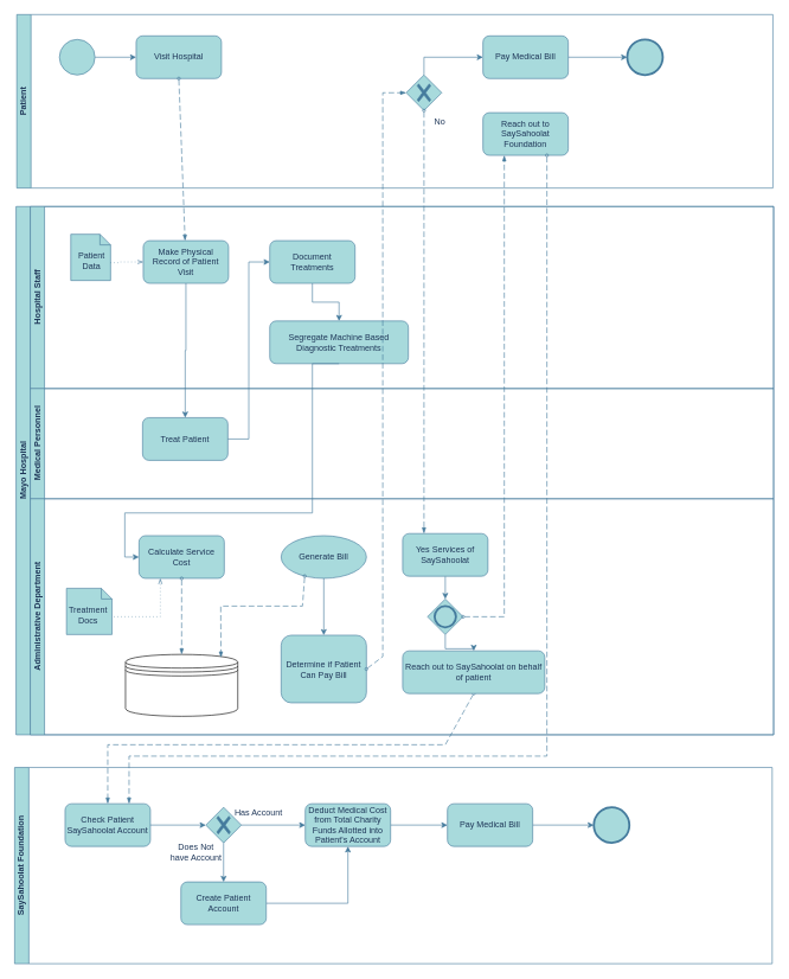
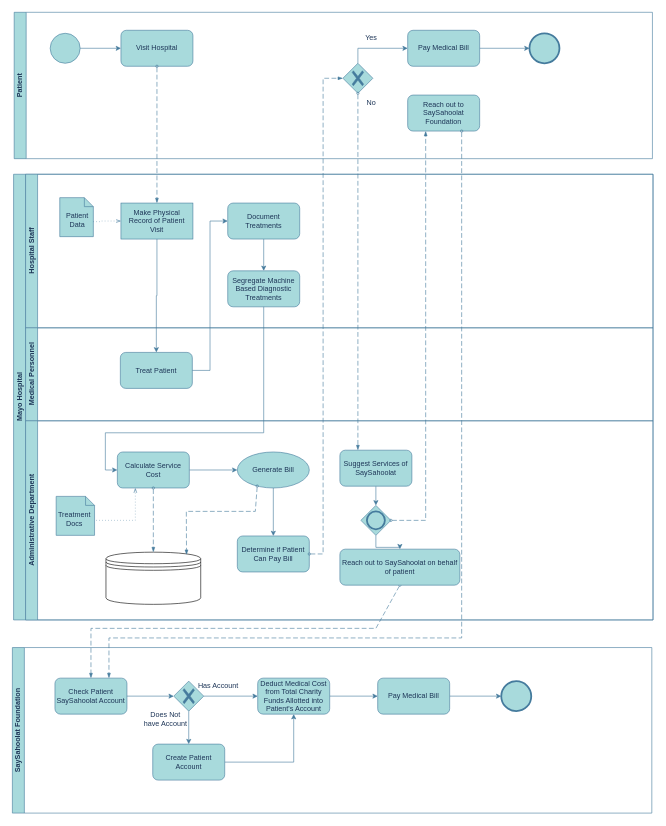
  <mxCell id="0" />
  <mxCell id="1" parent="0" />
  <mxCell id="2" value="" style="dashed=1;dashPattern=8 4;endArrow=blockThin;endFill=1;startArrow=oval;startFill=0;endSize=6;startSize=4;html=1;rounded=0;exitX=0.5;exitY=1;exitDx=0;exitDy=0;entryX=0.5;entryY=0;entryDx=0;entryDy=0;labelBackgroundColor=none;strokeColor=#457B9D;fontColor=default;" parent="1" source="30" target="49" edge="1"><mxGeometry width="160" relative="1" as="geometry"><mxPoint x="497" y="1273" as="sourcePoint" /><mxPoint x="657" y="1273" as="targetPoint" /><Array as="points"><mxPoint x="626" y="1047" /><mxPoint x="151" y="1047" /></Array></mxGeometry></mxCell>
  <mxCell id="3" value="Mayo Hospital" style="swimlane;html=1;childLayout=stackLayout;resizeParent=1;resizeParentMax=0;horizontal=0;startSize=20;horizontalStack=0;whiteSpace=wrap;labelBackgroundColor=none;fillColor=#A8DADC;strokeColor=#457B9D;fontColor=#1D3557;" parent="1" vertex="1"><mxGeometry x="22" y="290" width="1066" height="743" as="geometry" /></mxCell>
  <mxCell id="4" value="Hospital Staff" style="swimlane;html=1;startSize=20;horizontal=0;labelBackgroundColor=none;fillColor=#A8DADC;strokeColor=#457B9D;fontColor=#1D3557;" parent="3" vertex="1"><mxGeometry x="20" width="1046" height="256" as="geometry" /></mxCell>
- <mxCell id="5" value="Make Physical Record of Patient Visit " style="rounded=1;whiteSpace=wrap;html=1;labelBackgroundColor=none;fillColor=#A8DADC;strokeColor=#457B9D;fontColor=#1D3557;" parent="4" vertex="1"><mxGeometry x="159" y="48" width="120" height="60" as="geometry" /></mxCell>
+ <mxCell id="5" value="Make Physical Record of Patient Visit " style="whiteSpace=wrap;html=1;labelBackgroundColor=none;fillColor=#A8DADC;strokeColor=#457B9D;fontColor=#1D3557;rounded=0;" parent="4" vertex="1"><mxGeometry x="159" y="48" width="120" height="60" as="geometry" /></mxCell>
  <mxCell id="6" value="" style="shape=mxgraph.bpmn.data;labelPosition=center;verticalLabelPosition=bottom;align=center;verticalAlign=top;size=15;html=1;labelBackgroundColor=none;fillColor=#A8DADC;strokeColor=#457B9D;fontColor=#1D3557;" parent="4" vertex="1"><mxGeometry x="57" y="39" width="56" height="65" as="geometry" /></mxCell>
  <mxCell id="7" value="&lt;div&gt;Patient&lt;/div&gt;&lt;div&gt;Data&lt;/div&gt;" style="text;html=1;align=center;verticalAlign=middle;resizable=0;points=[];autosize=1;strokeColor=none;fillColor=none;labelBackgroundColor=none;fontColor=#1D3557;" parent="4" vertex="1"><mxGeometry x="58" y="56" width="55" height="41" as="geometry" /></mxCell>
  <mxCell id="8" value="" style="edgeStyle=elbowEdgeStyle;fontSize=12;html=1;endFill=0;startFill=0;endSize=6;startSize=6;dashed=1;dashPattern=1 4;endArrow=openThin;startArrow=none;rounded=0;entryX=0;entryY=0.5;entryDx=0;entryDy=0;exitX=0;exitY=0;exitDx=56;exitDy=40;exitPerimeter=0;labelBackgroundColor=none;strokeColor=#457B9D;fontColor=default;" parent="4" source="6" target="5" edge="1"><mxGeometry width="160" relative="1" as="geometry"><mxPoint x="107" y="69" as="sourcePoint" /><mxPoint x="592" y="-31" as="targetPoint" /><Array as="points"><mxPoint x="127" y="58" /></Array></mxGeometry></mxCell>
  <mxCell id="9" value="" style="edgeStyle=orthogonalEdgeStyle;rounded=0;orthogonalLoop=1;jettySize=auto;html=1;labelBackgroundColor=none;strokeColor=#457B9D;fontColor=default;" parent="4" source="10" target="11" edge="1"><mxGeometry relative="1" as="geometry" /></mxCell>
  <mxCell id="10" value="Document Treatments" style="rounded=1;whiteSpace=wrap;html=1;labelBackgroundColor=none;fillColor=#A8DADC;strokeColor=#457B9D;fontColor=#1D3557;" parent="4" vertex="1"><mxGeometry x="337" y="48" width="120" height="60" as="geometry" /></mxCell>
- <mxCell id="11" value="Segregate Machine Based Diagnostic Treatments" style="whiteSpace=wrap;html=1;rounded=1;labelBackgroundColor=none;fillColor=#A8DADC;strokeColor=#457B9D;fontColor=#1D3557;" parent="4" vertex="1"><mxGeometry x="337" y="161" width="195" height="60" as="geometry" /></mxCell>
+ <mxCell id="11" value="Segregate Machine Based Diagnostic Treatments" style="whiteSpace=wrap;html=1;rounded=1;labelBackgroundColor=none;fillColor=#A8DADC;strokeColor=#457B9D;fontColor=#1D3557;" parent="4" vertex="1"><mxGeometry x="337" y="161" width="120" height="60" as="geometry" /></mxCell>
  <mxCell id="12" value="Medical Personnel" style="swimlane;startSize=20;horizontal=0;html=1;whiteSpace=wrap;labelBackgroundColor=none;fillColor=#A8DADC;strokeColor=#457B9D;fontColor=#1D3557;" parent="3" vertex="1"><mxGeometry x="20" y="256" width="1046" height="155" as="geometry" /></mxCell>
  <mxCell id="13" value="Treat Patient" style="rounded=1;whiteSpace=wrap;html=1;labelBackgroundColor=none;fillColor=#A8DADC;strokeColor=#457B9D;fontColor=#1D3557;" parent="12" vertex="1"><mxGeometry x="158" y="41" width="120" height="60" as="geometry" /></mxCell>
  <mxCell id="14" style="edgeStyle=orthogonalEdgeStyle;rounded=0;orthogonalLoop=1;jettySize=auto;html=1;exitX=0.5;exitY=1;exitDx=0;exitDy=0;labelBackgroundColor=none;strokeColor=#457B9D;fontColor=default;" parent="3" source="5" target="13" edge="1"><mxGeometry relative="1" as="geometry" /></mxCell>
  <mxCell id="15" style="edgeStyle=orthogonalEdgeStyle;rounded=0;orthogonalLoop=1;jettySize=auto;html=1;entryX=0;entryY=0.5;entryDx=0;entryDy=0;labelBackgroundColor=none;strokeColor=#457B9D;fontColor=default;" parent="3" source="13" target="10" edge="1"><mxGeometry relative="1" as="geometry" /></mxCell>
  <mxCell id="16" style="edgeStyle=orthogonalEdgeStyle;rounded=0;orthogonalLoop=1;jettySize=auto;html=1;exitX=0.5;exitY=1;exitDx=0;exitDy=0;entryX=0;entryY=0.5;entryDx=0;entryDy=0;labelBackgroundColor=none;strokeColor=#457B9D;fontColor=default;" parent="3" source="11" target="19" edge="1"><mxGeometry relative="1" as="geometry"><Array as="points"><mxPoint x="417" y="431" /><mxPoint x="153" y="431" /><mxPoint x="153" y="493" /></Array></mxGeometry></mxCell>
  <mxCell id="17" value="Administrative Department" style="swimlane;html=1;startSize=20;horizontal=0;labelBackgroundColor=none;fillColor=#A8DADC;strokeColor=#457B9D;fontColor=#1D3557;" parent="3" vertex="1"><mxGeometry x="20" y="411" width="1046" height="332" as="geometry" /></mxCell>
+ <mxCell id="18" value="" style="edgeStyle=orthogonalEdgeStyle;rounded=0;orthogonalLoop=1;jettySize=auto;html=1;labelBackgroundColor=none;strokeColor=#457B9D;fontColor=default;" parent="17" source="19" target="24" edge="1"><mxGeometry relative="1" as="geometry" /></mxCell>
  <mxCell id="19" value="Calculate Service Cost" style="rounded=1;whiteSpace=wrap;html=1;labelBackgroundColor=none;fillColor=#A8DADC;strokeColor=#457B9D;fontColor=#1D3557;" parent="17" vertex="1"><mxGeometry x="153" y="52" width="120" height="60" as="geometry" /></mxCell>
  <mxCell id="20" value="" style="shape=mxgraph.bpmn.data;labelPosition=center;verticalLabelPosition=bottom;align=center;verticalAlign=top;size=15;html=1;labelBackgroundColor=none;fillColor=#A8DADC;strokeColor=#457B9D;fontColor=#1D3557;" parent="17" vertex="1"><mxGeometry x="51" y="126" width="64" height="65" as="geometry" /></mxCell>
  <mxCell id="21" value="&lt;div&gt;Treatment &lt;br&gt;&lt;/div&gt;&lt;div&gt;Docs&lt;/div&gt;" style="text;html=1;align=center;verticalAlign=middle;resizable=0;points=[];autosize=1;strokeColor=none;fillColor=none;labelBackgroundColor=none;fontColor=#1D3557;" parent="17" vertex="1"><mxGeometry x="45" y="143" width="72" height="41" as="geometry" /></mxCell>
  <mxCell id="22" value="" style="edgeStyle=elbowEdgeStyle;fontSize=12;html=1;endFill=0;startFill=0;endSize=6;startSize=6;dashed=1;dashPattern=1 4;endArrow=openThin;startArrow=none;rounded=0;entryX=0.25;entryY=1;entryDx=0;entryDy=0;labelBackgroundColor=none;strokeColor=#457B9D;fontColor=default;" parent="17" target="19" edge="1"><mxGeometry width="160" relative="1" as="geometry"><mxPoint x="118" y="166" as="sourcePoint" /><mxPoint x="221.0" y="129" as="targetPoint" /><Array as="points"><mxPoint x="183" y="149" /></Array></mxGeometry></mxCell>
  <mxCell id="23" value="" style="edgeStyle=orthogonalEdgeStyle;rounded=0;orthogonalLoop=1;jettySize=auto;html=1;labelBackgroundColor=none;strokeColor=#457B9D;fontColor=default;" parent="17" source="24" target="25" edge="1"><mxGeometry relative="1" as="geometry" /></mxCell>
  <mxCell id="24" value="Generate Bill" style="ellipse;whiteSpace=wrap;html=1;labelBackgroundColor=none;fillColor=#A8DADC;strokeColor=#457B9D;fontColor=#1D3557;" parent="17" vertex="1"><mxGeometry x="353" y="52" width="120" height="60" as="geometry" /></mxCell>
- <mxCell id="25" value="Determine if Patient Can Pay Bill" style="whiteSpace=wrap;html=1;rounded=1;labelBackgroundColor=none;fillColor=#A8DADC;strokeColor=#457B9D;fontColor=#1D3557;" parent="17" vertex="1"><mxGeometry x="353" y="192" width="120" height="95" as="geometry" /></mxCell>
+ <mxCell id="25" value="Determine if Patient Can Pay Bill" style="whiteSpace=wrap;html=1;rounded=1;labelBackgroundColor=none;fillColor=#A8DADC;strokeColor=#457B9D;fontColor=#1D3557;" parent="17" vertex="1"><mxGeometry x="353" y="192" width="120" height="60" as="geometry" /></mxCell>
  <mxCell id="26" style="edgeStyle=orthogonalEdgeStyle;rounded=0;orthogonalLoop=1;jettySize=auto;html=1;exitX=0.5;exitY=1;exitDx=0;exitDy=0;entryX=0.5;entryY=0;entryDx=0;entryDy=0;entryPerimeter=0;labelBackgroundColor=none;strokeColor=#457B9D;fontColor=default;" parent="17" source="27" target="29" edge="1"><mxGeometry relative="1" as="geometry" /></mxCell>
- <mxCell id="27" value="Yes Services of SaySahoolat" style="rounded=1;whiteSpace=wrap;html=1;labelBackgroundColor=none;fillColor=#A8DADC;strokeColor=#457B9D;fontColor=#1D3557;" parent="17" vertex="1"><mxGeometry x="524" y="49" width="120" height="60" as="geometry" /></mxCell>
+ <mxCell id="27" value="Suggest Services of SaySahoolat" style="rounded=1;whiteSpace=wrap;html=1;labelBackgroundColor=none;fillColor=#A8DADC;strokeColor=#457B9D;fontColor=#1D3557;" parent="17" vertex="1"><mxGeometry x="524" y="49" width="120" height="60" as="geometry" /></mxCell>
  <mxCell id="28" style="edgeStyle=orthogonalEdgeStyle;rounded=0;orthogonalLoop=1;jettySize=auto;html=1;exitX=0.5;exitY=1;exitDx=0;exitDy=0;exitPerimeter=0;entryX=0.5;entryY=0;entryDx=0;entryDy=0;labelBackgroundColor=none;strokeColor=#457B9D;fontColor=default;" parent="17" source="29" target="30" edge="1"><mxGeometry relative="1" as="geometry" /></mxCell>
  <mxCell id="29" value="" style="points=[[0.25,0.25,0],[0.5,0,0],[0.75,0.25,0],[1,0.5,0],[0.75,0.75,0],[0.5,1,0],[0.25,0.75,0],[0,0.5,0]];shape=mxgraph.bpmn.gateway2;html=1;verticalLabelPosition=bottom;labelBackgroundColor=none;verticalAlign=top;align=center;perimeter=rhombusPerimeter;outlineConnect=0;outline=end;symbol=general;fillColor=#A8DADC;strokeColor=#457B9D;fontColor=#1D3557;" parent="17" vertex="1"><mxGeometry x="559" y="141" width="50" height="50" as="geometry" /></mxCell>
  <mxCell id="30" value="Reach out to SaySahoolat on behalf of patient" style="rounded=1;whiteSpace=wrap;html=1;labelBackgroundColor=none;fillColor=#A8DADC;strokeColor=#457B9D;fontColor=#1D3557;" parent="17" vertex="1"><mxGeometry x="524" y="214" width="200" height="60" as="geometry" /></mxCell>
  <mxCell id="31" value="" style="shape=datastore;whiteSpace=wrap;html=1;" vertex="1" parent="17"><mxGeometry x="134" y="219" width="158" height="87" as="geometry" /></mxCell>
  <mxCell id="32" value="" style="dashed=1;dashPattern=8 4;endArrow=blockThin;endFill=1;startArrow=oval;startFill=0;endSize=6;startSize=4;html=1;rounded=0;exitX=0.25;exitY=1;exitDx=0;exitDy=0;labelBackgroundColor=none;strokeColor=#457B9D;fontColor=default;entryX=0.85;entryY=0.05;entryDx=0;entryDy=0;entryPerimeter=0;" edge="1" parent="17" source="24" target="31"><mxGeometry width="160" relative="1" as="geometry"><mxPoint x="229" y="-581" as="sourcePoint" /><mxPoint x="229" y="-353" as="targetPoint" /><Array as="points"><mxPoint x="383" y="151" /><mxPoint x="268" y="151" /></Array></mxGeometry></mxCell>
  <mxCell id="33" value="" style="dashed=1;dashPattern=8 4;endArrow=blockThin;endFill=1;startArrow=oval;startFill=0;endSize=6;startSize=4;html=1;rounded=0;exitX=0.5;exitY=1;exitDx=0;exitDy=0;labelBackgroundColor=none;strokeColor=#457B9D;fontColor=default;entryX=0.5;entryY=0;entryDx=0;entryDy=0;" edge="1" parent="17" source="19" target="31"><mxGeometry width="160" relative="1" as="geometry"><mxPoint x="393" y="122" as="sourcePoint" /><mxPoint x="268" y="233" as="targetPoint" /><Array as="points"><mxPoint x="213" y="168" /></Array></mxGeometry></mxCell>
  <mxCell id="34" value="Patient" style="swimlane;startSize=20;horizontal=0;html=1;whiteSpace=wrap;labelBackgroundColor=none;fillColor=#A8DADC;strokeColor=#457B9D;fontColor=#1D3557;" parent="1" vertex="1"><mxGeometry x="23" y="20" width="1064" height="244" as="geometry" /></mxCell>
  <mxCell id="35" value="" style="edgeStyle=orthogonalEdgeStyle;rounded=0;orthogonalLoop=1;jettySize=auto;html=1;labelBackgroundColor=none;strokeColor=#457B9D;fontColor=default;" parent="34" source="36" target="37" edge="1"><mxGeometry relative="1" as="geometry" /></mxCell>
  <mxCell id="36" value="" style="points=[[0.145,0.145,0],[0.5,0,0],[0.855,0.145,0],[1,0.5,0],[0.855,0.855,0],[0.5,1,0],[0.145,0.855,0],[0,0.5,0]];shape=mxgraph.bpmn.event;html=1;verticalLabelPosition=bottom;labelBackgroundColor=none;verticalAlign=top;align=center;perimeter=ellipsePerimeter;outlineConnect=0;aspect=fixed;outline=standard;symbol=general;fillColor=#A8DADC;strokeColor=#457B9D;fontColor=#1D3557;" parent="34" vertex="1"><mxGeometry x="60" y="35" width="50" height="50" as="geometry" /></mxCell>
- <mxCell id="37" value="Visit Hospital" style="rounded=1;whiteSpace=wrap;html=1;labelBackgroundColor=none;fillColor=#A8DADC;strokeColor=#457B9D;fontColor=#1D3557;" parent="34" vertex="1"><mxGeometry x="168" y="30" width="120" height="60" as="geometry" /></mxCell>
+ <mxCell id="37" value="Visit Hospital" style="rounded=1;whiteSpace=wrap;html=1;labelBackgroundColor=none;fillColor=#A8DADC;strokeColor=#457B9D;fontColor=#1D3557;" parent="34" vertex="1"><mxGeometry x="178" y="30" width="120" height="60" as="geometry" /></mxCell>
  <mxCell id="38" value="" style="edgeStyle=orthogonalEdgeStyle;rounded=0;orthogonalLoop=1;jettySize=auto;html=1;labelBackgroundColor=none;strokeColor=#457B9D;fontColor=default;" parent="34" source="39" target="43" edge="1"><mxGeometry relative="1" as="geometry" /></mxCell>
  <mxCell id="39" value="Pay Medical Bill" style="rounded=1;whiteSpace=wrap;html=1;labelBackgroundColor=none;fillColor=#A8DADC;strokeColor=#457B9D;fontColor=#1D3557;" parent="34" vertex="1"><mxGeometry x="656" y="30" width="120" height="60" as="geometry" /></mxCell>
  <mxCell id="40" style="edgeStyle=orthogonalEdgeStyle;rounded=0;orthogonalLoop=1;jettySize=auto;html=1;exitX=0.5;exitY=0;exitDx=0;exitDy=0;exitPerimeter=0;entryX=0;entryY=0.5;entryDx=0;entryDy=0;labelBackgroundColor=none;strokeColor=#457B9D;fontColor=default;" parent="34" source="41" target="39" edge="1"><mxGeometry relative="1" as="geometry" /></mxCell>
  <mxCell id="41" value="" style="points=[[0.25,0.25,0],[0.5,0,0],[0.75,0.25,0],[1,0.5,0],[0.75,0.75,0],[0.5,1,0],[0.25,0.75,0],[0,0.5,0]];shape=mxgraph.bpmn.gateway2;html=1;verticalLabelPosition=bottom;labelBackgroundColor=none;verticalAlign=top;align=center;perimeter=rhombusPerimeter;outlineConnect=0;outline=none;symbol=none;gwType=exclusive;fillColor=#A8DADC;strokeColor=#457B9D;fontColor=#1D3557;" parent="34" vertex="1"><mxGeometry x="548" y="85" width="50" height="50" as="geometry" /></mxCell>
  <mxCell id="42" value="Reach out to SaySahoolat Foundation" style="rounded=1;whiteSpace=wrap;html=1;labelBackgroundColor=none;fillColor=#A8DADC;strokeColor=#457B9D;fontColor=#1D3557;" parent="34" vertex="1"><mxGeometry x="656" y="138" width="120" height="60" as="geometry" /></mxCell>
  <mxCell id="43" value="" style="points=[[0.145,0.145,0],[0.5,0,0],[0.855,0.145,0],[1,0.5,0],[0.855,0.855,0],[0.5,1,0],[0.145,0.855,0],[0,0.5,0]];shape=mxgraph.bpmn.event;html=1;verticalLabelPosition=bottom;labelBackgroundColor=none;verticalAlign=top;align=center;perimeter=ellipsePerimeter;outlineConnect=0;aspect=fixed;outline=end;symbol=terminate2;fillColor=#A8DADC;strokeColor=#457B9D;fontColor=#1D3557;" parent="34" vertex="1"><mxGeometry x="859" y="35" width="50" height="50" as="geometry" /></mxCell>
+ <mxCell id="44" value="Yes" style="text;html=1;align=center;verticalAlign=middle;resizable=0;points=[];autosize=1;strokeColor=none;fillColor=none;labelBackgroundColor=none;fontColor=#1D3557;" parent="34" vertex="1"><mxGeometry x="576" y="30" width="38" height="26" as="geometry" /></mxCell>
  <mxCell id="45" value="No" style="text;html=1;align=center;verticalAlign=middle;resizable=0;points=[];autosize=1;strokeColor=none;fillColor=none;labelBackgroundColor=none;fontColor=#1D3557;" parent="34" vertex="1"><mxGeometry x="578.5" y="138" width="33" height="26" as="geometry" /></mxCell>
  <mxCell id="46" value="" style="dashed=1;dashPattern=8 4;endArrow=blockThin;endFill=1;startArrow=oval;startFill=0;endSize=6;startSize=4;html=1;rounded=0;exitX=0.5;exitY=1;exitDx=0;exitDy=0;labelBackgroundColor=none;strokeColor=#457B9D;fontColor=default;" parent="1" source="37" target="5" edge="1"><mxGeometry width="160" relative="1" as="geometry"><mxPoint x="215" y="131" as="sourcePoint" /><mxPoint x="375" y="131" as="targetPoint" /></mxGeometry></mxCell>
  <mxCell id="47" value="SaySahoolat Foundation" style="swimlane;startSize=20;horizontal=0;html=1;whiteSpace=wrap;labelBackgroundColor=none;fillColor=#A8DADC;strokeColor=#457B9D;fontColor=#1D3557;" parent="1" vertex="1"><mxGeometry x="20" y="1079" width="1066" height="276" as="geometry" /></mxCell>
  <mxCell id="48" value="" style="edgeStyle=orthogonalEdgeStyle;rounded=0;orthogonalLoop=1;jettySize=auto;html=1;labelBackgroundColor=none;strokeColor=#457B9D;fontColor=default;" parent="47" source="55" target="51" edge="1"><mxGeometry relative="1" as="geometry" /></mxCell>
  <mxCell id="49" value="Check Patient SaySahoolat Account" style="rounded=1;whiteSpace=wrap;html=1;labelBackgroundColor=none;fillColor=#A8DADC;strokeColor=#457B9D;fontColor=#1D3557;" parent="47" vertex="1"><mxGeometry x="71" y="51" width="120" height="60" as="geometry" /></mxCell>
  <mxCell id="50" value="" style="edgeStyle=orthogonalEdgeStyle;rounded=0;orthogonalLoop=1;jettySize=auto;html=1;labelBackgroundColor=none;strokeColor=#457B9D;fontColor=default;" parent="47" source="51" target="53" edge="1"><mxGeometry relative="1" as="geometry" /></mxCell>
  <mxCell id="51" value="Deduct Medical Cost from Total Charity Funds Allotted into Patient's Account" style="rounded=1;whiteSpace=wrap;html=1;labelBackgroundColor=none;fillColor=#A8DADC;strokeColor=#457B9D;fontColor=#1D3557;" parent="47" vertex="1"><mxGeometry x="409" y="51" width="120" height="60" as="geometry" /></mxCell>
  <mxCell id="52" value="" style="edgeStyle=orthogonalEdgeStyle;rounded=0;orthogonalLoop=1;jettySize=auto;html=1;labelBackgroundColor=none;strokeColor=#457B9D;fontColor=default;" parent="47" source="53" target="61" edge="1"><mxGeometry relative="1" as="geometry" /></mxCell>
  <mxCell id="53" value="Pay Medical Bill" style="rounded=1;whiteSpace=wrap;html=1;labelBackgroundColor=none;fillColor=#A8DADC;strokeColor=#457B9D;fontColor=#1D3557;" parent="47" vertex="1"><mxGeometry x="609" y="51" width="120" height="60" as="geometry" /></mxCell>
  <mxCell id="54" value="" style="edgeStyle=orthogonalEdgeStyle;rounded=0;orthogonalLoop=1;jettySize=auto;html=1;labelBackgroundColor=none;strokeColor=#457B9D;fontColor=default;" parent="47" source="55" target="58" edge="1"><mxGeometry relative="1" as="geometry" /></mxCell>
  <mxCell id="55" value="" style="points=[[0.25,0.25,0],[0.5,0,0],[0.75,0.25,0],[1,0.5,0],[0.75,0.75,0],[0.5,1,0],[0.25,0.75,0],[0,0.5,0]];shape=mxgraph.bpmn.gateway2;html=1;verticalLabelPosition=bottom;labelBackgroundColor=none;verticalAlign=top;align=center;perimeter=rhombusPerimeter;outlineConnect=0;outline=none;symbol=none;gwType=exclusive;fillColor=#A8DADC;strokeColor=#457B9D;fontColor=#1D3557;" parent="47" vertex="1"><mxGeometry x="269" y="56" width="50" height="50" as="geometry" /></mxCell>
  <mxCell id="56" value="" style="edgeStyle=orthogonalEdgeStyle;rounded=0;orthogonalLoop=1;jettySize=auto;html=1;labelBackgroundColor=none;strokeColor=#457B9D;fontColor=default;" parent="47" source="49" target="55" edge="1"><mxGeometry relative="1" as="geometry"><mxPoint x="572" y="957" as="sourcePoint" /><mxPoint x="855" y="957" as="targetPoint" /></mxGeometry></mxCell>
  <mxCell id="57" style="edgeStyle=orthogonalEdgeStyle;rounded=0;orthogonalLoop=1;jettySize=auto;html=1;exitX=1;exitY=0.5;exitDx=0;exitDy=0;entryX=0.5;entryY=1;entryDx=0;entryDy=0;labelBackgroundColor=none;strokeColor=#457B9D;fontColor=default;" parent="47" source="58" target="51" edge="1"><mxGeometry relative="1" as="geometry" /></mxCell>
  <mxCell id="58" value="Create Patient Account" style="rounded=1;whiteSpace=wrap;html=1;labelBackgroundColor=none;fillColor=#A8DADC;strokeColor=#457B9D;fontColor=#1D3557;" parent="47" vertex="1"><mxGeometry x="234" y="161" width="120" height="60" as="geometry" /></mxCell>
  <mxCell id="59" value="Has Account" style="text;html=1;align=center;verticalAlign=middle;resizable=0;points=[];autosize=1;strokeColor=none;fillColor=none;labelBackgroundColor=none;fontColor=#1D3557;" parent="47" vertex="1"><mxGeometry x="300" y="51" width="86" height="26" as="geometry" /></mxCell>
  <mxCell id="60" value="&lt;div&gt;Does Not &lt;br&gt;&lt;/div&gt;&lt;div&gt;have Account&lt;/div&gt;" style="text;html=1;align=center;verticalAlign=middle;resizable=0;points=[];autosize=1;strokeColor=none;fillColor=none;labelBackgroundColor=none;fontColor=#1D3557;" parent="47" vertex="1"><mxGeometry x="209" y="98" width="91" height="41" as="geometry" /></mxCell>
  <mxCell id="61" value="" style="points=[[0.145,0.145,0],[0.5,0,0],[0.855,0.145,0],[1,0.5,0],[0.855,0.855,0],[0.5,1,0],[0.145,0.855,0],[0,0.5,0]];shape=mxgraph.bpmn.event;html=1;verticalLabelPosition=bottom;labelBackgroundColor=none;verticalAlign=top;align=center;perimeter=ellipsePerimeter;outlineConnect=0;aspect=fixed;outline=end;symbol=terminate2;fillColor=#A8DADC;strokeColor=#457B9D;fontColor=#1D3557;" parent="47" vertex="1"><mxGeometry x="815" y="56" width="50" height="50" as="geometry" /></mxCell>
  <mxCell id="62" value="" style="dashed=1;dashPattern=8 4;endArrow=blockThin;endFill=1;startArrow=oval;startFill=0;endSize=6;startSize=4;html=1;rounded=0;exitX=1;exitY=0.5;exitDx=0;exitDy=0;entryX=0;entryY=0.5;entryDx=0;entryDy=0;entryPerimeter=0;labelBackgroundColor=none;strokeColor=#457B9D;fontColor=default;" parent="1" source="25" target="41" edge="1"><mxGeometry width="160" relative="1" as="geometry"><mxPoint x="596" y="977" as="sourcePoint" /><mxPoint x="596" y="1254" as="targetPoint" /><Array as="points"><mxPoint x="538" y="923" /><mxPoint x="538" y="130" /></Array></mxGeometry></mxCell>
  <mxCell id="63" value="" style="dashed=1;dashPattern=8 4;endArrow=blockThin;endFill=1;startArrow=oval;startFill=0;endSize=6;startSize=4;html=1;rounded=0;exitX=0.5;exitY=1;exitDx=0;exitDy=0;exitPerimeter=0;entryX=0.25;entryY=0;entryDx=0;entryDy=0;labelBackgroundColor=none;strokeColor=#457B9D;fontColor=default;" parent="1" source="41" target="27" edge="1"><mxGeometry width="160" relative="1" as="geometry"><mxPoint x="629" y="641" as="sourcePoint" /><mxPoint x="600" y="890" as="targetPoint" /><Array as="points" /></mxGeometry></mxCell>
  <mxCell id="64" value="" style="dashed=1;dashPattern=8 4;endArrow=blockThin;endFill=1;startArrow=oval;startFill=0;endSize=6;startSize=4;html=1;rounded=0;exitX=1;exitY=0.5;exitDx=0;exitDy=0;entryX=0.25;entryY=1;entryDx=0;entryDy=0;exitPerimeter=0;labelBackgroundColor=none;strokeColor=#457B9D;fontColor=default;" parent="1" source="29" target="42" edge="1"><mxGeometry width="160" relative="1" as="geometry"><mxPoint x="706" y="1656" as="sourcePoint" /><mxPoint x="706" y="805" as="targetPoint" /><Array as="points"><mxPoint x="709" y="867" /></Array></mxGeometry></mxCell>
  <mxCell id="65" value="" style="dashed=1;dashPattern=8 4;endArrow=blockThin;endFill=1;startArrow=oval;startFill=0;endSize=6;startSize=4;html=1;rounded=0;exitX=0.75;exitY=1;exitDx=0;exitDy=0;entryX=0.75;entryY=0;entryDx=0;entryDy=0;labelBackgroundColor=none;strokeColor=#457B9D;fontColor=default;" parent="1" source="42" target="49" edge="1"><mxGeometry width="160" relative="1" as="geometry"><mxPoint x="838" y="1107" as="sourcePoint" /><mxPoint x="365" y="1277" as="targetPoint" /><Array as="points"><mxPoint x="769" y="1063" /><mxPoint x="181" y="1063" /></Array></mxGeometry></mxCell>
